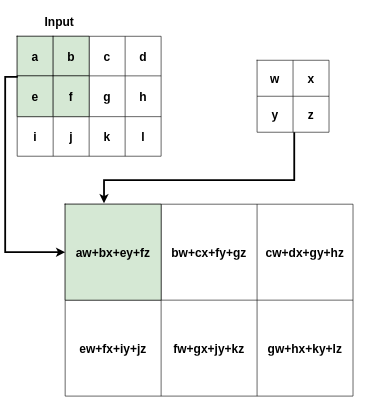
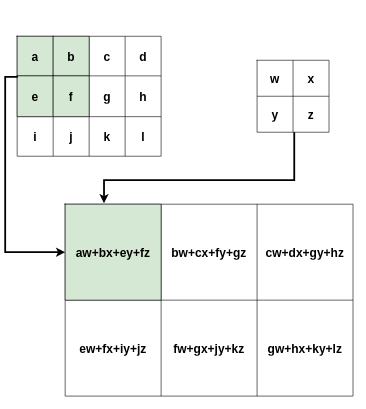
  <mxCell id="0" />
  <mxCell id="1" parent="0" />
  <mxCell id="2" value="" style="shape=table;startSize=0;container=1;collapsible=0;childLayout=tableLayout;fontStyle=1;fontSize=20;" vertex="1" parent="1"><mxGeometry x="20" y="60" width="240" height="200" as="geometry" /></mxCell>
  <mxCell id="3" value="" style="shape=tableRow;horizontal=0;startSize=0;swimlaneHead=0;swimlaneBody=0;top=0;left=0;bottom=0;right=0;collapsible=0;dropTarget=0;fillColor=none;points=[[0,0.5],[1,0.5]];portConstraint=eastwest;fontStyle=1;fontSize=20;" vertex="1" parent="2"><mxGeometry width="240" height="66" as="geometry" /></mxCell>
  <mxCell id="4" value="a" style="shape=partialRectangle;html=1;whiteSpace=wrap;connectable=0;overflow=hidden;fillColor=#d5e8d4;top=1;left=1;bottom=1;right=1;pointerEvents=1;fontStyle=1;fontSize=20;strokeColor=#000000;" vertex="1" parent="3"><mxGeometry width="60" height="66" as="geometry"><mxRectangle width="60" height="66" as="alternateBounds" /></mxGeometry></mxCell>
  <mxCell id="5" value="b" style="shape=partialRectangle;html=1;whiteSpace=wrap;connectable=0;overflow=hidden;fillColor=#d5e8d4;top=1;left=1;bottom=1;right=1;pointerEvents=1;fontStyle=1;fontSize=20;strokeColor=default;" vertex="1" parent="3"><mxGeometry x="60" width="60" height="66" as="geometry"><mxRectangle width="60" height="66" as="alternateBounds" /></mxGeometry></mxCell>
  <mxCell id="6" value="c" style="shape=partialRectangle;html=1;whiteSpace=wrap;connectable=0;overflow=hidden;fillColor=none;top=0;left=0;bottom=0;right=0;pointerEvents=1;fontStyle=1;fontSize=20;" vertex="1" parent="3"><mxGeometry x="120" width="60" height="66" as="geometry"><mxRectangle width="60" height="66" as="alternateBounds" /></mxGeometry></mxCell>
  <mxCell id="7" value="d" style="shape=partialRectangle;html=1;whiteSpace=wrap;connectable=0;overflow=hidden;fillColor=none;top=0;left=0;bottom=0;right=0;pointerEvents=1;fontStyle=1;fontSize=20;" vertex="1" parent="3"><mxGeometry x="180" width="60" height="66" as="geometry"><mxRectangle width="60" height="66" as="alternateBounds" /></mxGeometry></mxCell>
  <mxCell id="8" value="" style="shape=tableRow;horizontal=0;startSize=0;swimlaneHead=0;swimlaneBody=0;top=0;left=0;bottom=0;right=0;collapsible=0;dropTarget=0;fillColor=none;points=[[0,0.5],[1,0.5]];portConstraint=eastwest;fontStyle=1;fontSize=20;" vertex="1" parent="2"><mxGeometry y="66" width="240" height="68" as="geometry" /></mxCell>
  <mxCell id="9" value="e" style="shape=partialRectangle;html=1;whiteSpace=wrap;connectable=0;overflow=hidden;fillColor=#d5e8d4;top=1;left=1;bottom=1;right=1;pointerEvents=1;fontStyle=1;fontSize=20;strokeColor=#000000;" vertex="1" parent="8"><mxGeometry width="60" height="68" as="geometry"><mxRectangle width="60" height="68" as="alternateBounds" /></mxGeometry></mxCell>
  <mxCell id="10" value="f" style="shape=partialRectangle;html=1;whiteSpace=wrap;connectable=0;overflow=hidden;fillColor=#d5e8d4;top=1;left=1;bottom=1;right=1;pointerEvents=1;fontStyle=1;fontSize=20;strokeColor=#000000;" vertex="1" parent="8"><mxGeometry x="60" width="60" height="68" as="geometry"><mxRectangle width="60" height="68" as="alternateBounds" /></mxGeometry></mxCell>
  <mxCell id="11" value="g" style="shape=partialRectangle;html=1;whiteSpace=wrap;connectable=0;overflow=hidden;fillColor=none;top=0;left=0;bottom=0;right=0;pointerEvents=1;fontStyle=1;fontSize=20;" vertex="1" parent="8"><mxGeometry x="120" width="60" height="68" as="geometry"><mxRectangle width="60" height="68" as="alternateBounds" /></mxGeometry></mxCell>
  <mxCell id="12" value="h" style="shape=partialRectangle;html=1;whiteSpace=wrap;connectable=0;overflow=hidden;fillColor=none;top=0;left=0;bottom=0;right=0;pointerEvents=1;fontStyle=1;fontSize=20;" vertex="1" parent="8"><mxGeometry x="180" width="60" height="68" as="geometry"><mxRectangle width="60" height="68" as="alternateBounds" /></mxGeometry></mxCell>
  <mxCell id="13" value="" style="shape=tableRow;horizontal=0;startSize=0;swimlaneHead=0;swimlaneBody=0;top=0;left=0;bottom=0;right=0;collapsible=0;dropTarget=0;fillColor=none;points=[[0,0.5],[1,0.5]];portConstraint=eastwest;fontStyle=1;fontSize=20;" vertex="1" parent="2"><mxGeometry y="134" width="240" height="66" as="geometry" /></mxCell>
  <mxCell id="14" value="i" style="shape=partialRectangle;html=1;whiteSpace=wrap;connectable=0;overflow=hidden;fillColor=none;top=0;left=0;bottom=0;right=0;pointerEvents=1;fontStyle=1;fontSize=20;" vertex="1" parent="13"><mxGeometry width="60" height="66" as="geometry"><mxRectangle width="60" height="66" as="alternateBounds" /></mxGeometry></mxCell>
  <mxCell id="15" value="j" style="shape=partialRectangle;html=1;whiteSpace=wrap;connectable=0;overflow=hidden;fillColor=none;top=0;left=0;bottom=0;right=0;pointerEvents=1;fontStyle=1;fontSize=20;" vertex="1" parent="13"><mxGeometry x="60" width="60" height="66" as="geometry"><mxRectangle width="60" height="66" as="alternateBounds" /></mxGeometry></mxCell>
  <mxCell id="16" value="k" style="shape=partialRectangle;html=1;whiteSpace=wrap;connectable=0;overflow=hidden;fillColor=none;top=0;left=0;bottom=0;right=0;pointerEvents=1;fontStyle=1;fontSize=20;" vertex="1" parent="13"><mxGeometry x="120" width="60" height="66" as="geometry"><mxRectangle width="60" height="66" as="alternateBounds" /></mxGeometry></mxCell>
  <mxCell id="17" value="l" style="shape=partialRectangle;html=1;whiteSpace=wrap;connectable=0;overflow=hidden;fillColor=none;top=0;left=0;bottom=0;right=0;pointerEvents=1;fontStyle=1;fontSize=20;" vertex="1" parent="13"><mxGeometry x="180" width="60" height="66" as="geometry"><mxRectangle width="60" height="66" as="alternateBounds" /></mxGeometry></mxCell>
  <mxCell id="18" value="" style="shape=table;startSize=0;container=1;collapsible=0;childLayout=tableLayout;fontStyle=1;fontSize=20;" vertex="1" parent="1"><mxGeometry x="420" y="100" width="120" height="120" as="geometry" /></mxCell>
  <mxCell id="19" value="" style="shape=tableRow;horizontal=0;startSize=0;swimlaneHead=0;swimlaneBody=0;top=0;left=0;bottom=0;right=0;collapsible=0;dropTarget=0;fillColor=none;points=[[0,0.5],[1,0.5]];portConstraint=eastwest;fontStyle=1;fontSize=20;" vertex="1" parent="18"><mxGeometry width="120" height="60" as="geometry" /></mxCell>
  <mxCell id="20" value="w" style="shape=partialRectangle;html=1;whiteSpace=wrap;connectable=0;overflow=hidden;fillColor=none;top=0;left=0;bottom=0;right=0;pointerEvents=1;fontStyle=1;fontSize=20;" vertex="1" parent="19"><mxGeometry width="60" height="60" as="geometry"><mxRectangle width="60" height="60" as="alternateBounds" /></mxGeometry></mxCell>
  <mxCell id="21" value="x" style="shape=partialRectangle;html=1;whiteSpace=wrap;connectable=0;overflow=hidden;fillColor=none;top=0;left=0;bottom=0;right=0;pointerEvents=1;fontStyle=1;fontSize=20;" vertex="1" parent="19"><mxGeometry x="60" width="60" height="60" as="geometry"><mxRectangle width="60" height="60" as="alternateBounds" /></mxGeometry></mxCell>
  <mxCell id="22" value="" style="shape=tableRow;horizontal=0;startSize=0;swimlaneHead=0;swimlaneBody=0;top=0;left=0;bottom=0;right=0;collapsible=0;dropTarget=0;fillColor=none;points=[[0,0.5],[1,0.5]];portConstraint=eastwest;fontStyle=1;fontSize=20;" vertex="1" parent="18"><mxGeometry y="60" width="120" height="60" as="geometry" /></mxCell>
  <mxCell id="23" value="y" style="shape=partialRectangle;html=1;whiteSpace=wrap;connectable=0;overflow=hidden;fillColor=none;top=0;left=0;bottom=0;right=0;pointerEvents=1;fontStyle=1;fontSize=20;" vertex="1" parent="22"><mxGeometry width="60" height="60" as="geometry"><mxRectangle width="60" height="60" as="alternateBounds" /></mxGeometry></mxCell>
  <mxCell id="24" value="z" style="shape=partialRectangle;html=1;whiteSpace=wrap;connectable=0;overflow=hidden;fillColor=none;top=0;left=0;bottom=0;right=0;pointerEvents=1;fontStyle=1;fontSize=20;" vertex="1" parent="22"><mxGeometry x="60" width="60" height="60" as="geometry"><mxRectangle width="60" height="60" as="alternateBounds" /></mxGeometry></mxCell>
- <mxCell id="25" value="&lt;b&gt;Input&lt;/b&gt;" style="text;html=1;align=center;verticalAlign=middle;resizable=0;points=[];autosize=1;strokeColor=none;fillColor=none;fontSize=20;" vertex="1" parent="1"><mxGeometry x="60" y="20" width="60" height="30" as="geometry" /></mxCell>
  <mxCell id="26" value="" style="shape=table;startSize=0;container=1;collapsible=0;childLayout=tableLayout;fontSize=20;fontStyle=1" vertex="1" parent="1"><mxGeometry x="100" y="340" width="480" height="320" as="geometry" /></mxCell>
  <mxCell id="27" value="" style="shape=tableRow;horizontal=0;startSize=0;swimlaneHead=0;swimlaneBody=0;top=0;left=0;bottom=0;right=0;collapsible=0;dropTarget=0;fillColor=none;points=[[0,0.5],[1,0.5]];portConstraint=eastwest;fontSize=20;fontStyle=1" vertex="1" parent="26"><mxGeometry width="480" height="160" as="geometry" /></mxCell>
  <mxCell id="28" value="aw+bx+ey+fz" style="shape=partialRectangle;html=1;whiteSpace=wrap;connectable=0;overflow=hidden;fillColor=#d5e8d4;top=1;left=1;bottom=1;right=1;pointerEvents=1;fontSize=20;strokeColor=#000000;fontStyle=1" vertex="1" parent="27"><mxGeometry width="160" height="160" as="geometry"><mxRectangle width="160" height="160" as="alternateBounds" /></mxGeometry></mxCell>
  <mxCell id="29" value="bw+cx+fy+gz" style="shape=partialRectangle;html=1;whiteSpace=wrap;connectable=0;overflow=hidden;fillColor=none;top=0;left=0;bottom=0;right=0;pointerEvents=1;fontSize=20;fontStyle=1" vertex="1" parent="27"><mxGeometry x="160" width="160" height="160" as="geometry"><mxRectangle width="160" height="160" as="alternateBounds" /></mxGeometry></mxCell>
  <mxCell id="30" value="cw+dx+gy+hz" style="shape=partialRectangle;html=1;whiteSpace=wrap;connectable=0;overflow=hidden;fillColor=none;top=0;left=0;bottom=0;right=0;pointerEvents=1;fontSize=20;fontStyle=1" vertex="1" parent="27"><mxGeometry x="320" width="160" height="160" as="geometry"><mxRectangle width="160" height="160" as="alternateBounds" /></mxGeometry></mxCell>
  <mxCell id="31" value="" style="shape=tableRow;horizontal=0;startSize=0;swimlaneHead=0;swimlaneBody=0;top=0;left=0;bottom=0;right=0;collapsible=0;dropTarget=0;fillColor=none;points=[[0,0.5],[1,0.5]];portConstraint=eastwest;fontSize=20;fontStyle=1" vertex="1" parent="26"><mxGeometry y="160" width="480" height="160" as="geometry" /></mxCell>
  <mxCell id="32" value="ew+fx+iy+jz" style="shape=partialRectangle;html=1;whiteSpace=wrap;connectable=0;overflow=hidden;fillColor=none;top=0;left=0;bottom=0;right=0;pointerEvents=1;fontSize=20;fontStyle=1" vertex="1" parent="31"><mxGeometry width="160" height="160" as="geometry"><mxRectangle width="160" height="160" as="alternateBounds" /></mxGeometry></mxCell>
  <mxCell id="33" value="fw+gx+jy+kz" style="shape=partialRectangle;html=1;whiteSpace=wrap;connectable=0;overflow=hidden;fillColor=none;top=0;left=0;bottom=0;right=0;pointerEvents=1;fontSize=20;fontStyle=1" vertex="1" parent="31"><mxGeometry x="160" width="160" height="160" as="geometry"><mxRectangle width="160" height="160" as="alternateBounds" /></mxGeometry></mxCell>
  <mxCell id="34" value="gw+hx+ky+lz" style="shape=partialRectangle;html=1;whiteSpace=wrap;connectable=0;overflow=hidden;fillColor=none;top=0;left=0;bottom=0;right=0;pointerEvents=1;fontSize=20;fontStyle=1" vertex="1" parent="31"><mxGeometry x="320" width="160" height="160" as="geometry"><mxRectangle width="160" height="160" as="alternateBounds" /></mxGeometry></mxCell>
  <mxCell id="35" style="edgeStyle=orthogonalEdgeStyle;rounded=0;orthogonalLoop=1;jettySize=auto;html=1;exitX=0.004;exitY=0.025;exitDx=0;exitDy=0;fontSize=20;exitPerimeter=0;fontStyle=0;strokeWidth=3;" edge="1" parent="1" source="8" target="27"><mxGeometry relative="1" as="geometry" /></mxCell>
  <mxCell id="36" style="edgeStyle=orthogonalEdgeStyle;rounded=0;orthogonalLoop=1;jettySize=auto;html=1;entryX=0.135;entryY=-0.01;entryDx=0;entryDy=0;entryPerimeter=0;fontSize=20;strokeWidth=3;" edge="1" parent="1" source="22" target="27"><mxGeometry relative="1" as="geometry"><Array as="points"><mxPoint x="482" y="300" /><mxPoint x="165" y="300" /></Array></mxGeometry></mxCell>
